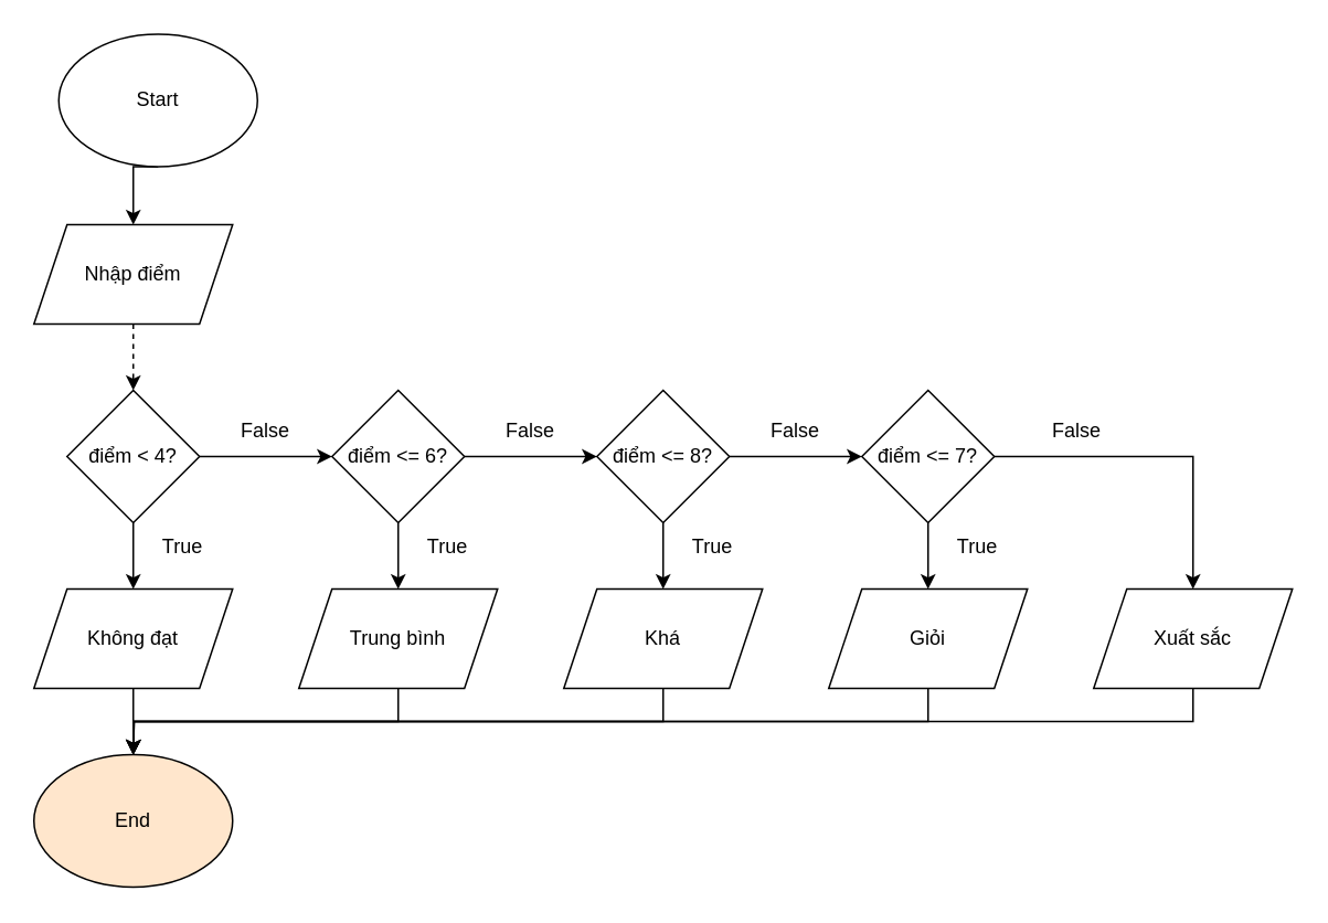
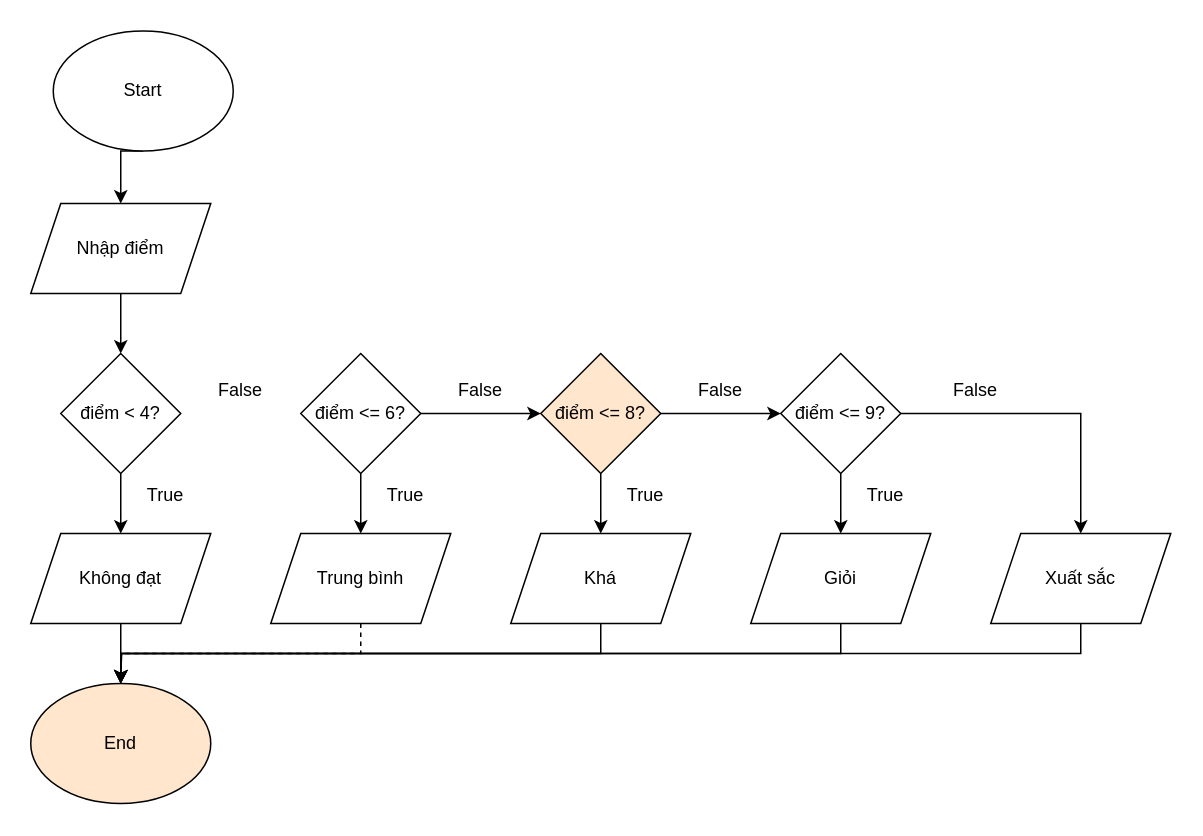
  <mxCell id="0" />
  <mxCell id="1" parent="0" />
  <mxCell id="2" style="edgeStyle=orthogonalEdgeStyle;rounded=0;orthogonalLoop=1;jettySize=auto;html=1;exitX=0.5;exitY=1;exitDx=0;exitDy=0;entryX=0.5;entryY=0;entryDx=0;entryDy=0;" edge="1" parent="1" source="3" target="5"><mxGeometry relative="1" as="geometry" /></mxCell>
  <mxCell id="3" value="Start" style="ellipse;whiteSpace=wrap;html=1;" vertex="1" parent="1"><mxGeometry x="35" y="20" width="120" height="80" as="geometry" /></mxCell>
- <mxCell id="4" style="edgeStyle=orthogonalEdgeStyle;rounded=0;orthogonalLoop=1;jettySize=auto;html=1;exitX=0.5;exitY=1;exitDx=0;exitDy=0;entryX=0.5;entryY=0;entryDx=0;entryDy=0;dashed=1;" edge="1" parent="1" source="5" target="8"><mxGeometry relative="1" as="geometry" /></mxCell>
+ <mxCell id="4" style="edgeStyle=orthogonalEdgeStyle;rounded=0;orthogonalLoop=1;jettySize=auto;html=1;exitX=0.5;exitY=1;exitDx=0;exitDy=0;entryX=0.5;entryY=0;entryDx=0;entryDy=0;" edge="1" parent="1" source="5" target="8"><mxGeometry relative="1" as="geometry" /></mxCell>
  <mxCell id="5" value="Nhập điểm" style="shape=parallelogram;perimeter=parallelogramPerimeter;whiteSpace=wrap;html=1;fixedSize=1;" vertex="1" parent="1"><mxGeometry x="20" y="135" width="120" height="60" as="geometry" /></mxCell>
  <mxCell id="6" style="edgeStyle=orthogonalEdgeStyle;rounded=0;orthogonalLoop=1;jettySize=auto;html=1;exitX=0.5;exitY=1;exitDx=0;exitDy=0;entryX=0.5;entryY=0;entryDx=0;entryDy=0;" edge="1" parent="1" source="8" target="10"><mxGeometry relative="1" as="geometry" /></mxCell>
- <mxCell id="7" style="edgeStyle=orthogonalEdgeStyle;rounded=0;orthogonalLoop=1;jettySize=auto;html=1;exitX=1;exitY=0.5;exitDx=0;exitDy=0;entryX=0;entryY=0.5;entryDx=0;entryDy=0;" edge="1" parent="1" source="8" target="13"><mxGeometry relative="1" as="geometry" /></mxCell>
  <mxCell id="8" value="điểm &amp;lt; 4?" style="rhombus;whiteSpace=wrap;html=1;" vertex="1" parent="1"><mxGeometry x="40" y="235" width="80" height="80" as="geometry" /></mxCell>
  <mxCell id="9" style="edgeStyle=orthogonalEdgeStyle;rounded=0;orthogonalLoop=1;jettySize=auto;html=1;exitX=0.5;exitY=1;exitDx=0;exitDy=0;entryX=0.5;entryY=0;entryDx=0;entryDy=0;" edge="1" parent="1" source="10" target="28"><mxGeometry relative="1" as="geometry" /></mxCell>
  <mxCell id="10" value="Không đạt" style="shape=parallelogram;perimeter=parallelogramPerimeter;whiteSpace=wrap;html=1;fixedSize=1;" vertex="1" parent="1"><mxGeometry x="20" y="355" width="120" height="60" as="geometry" /></mxCell>
  <mxCell id="11" style="edgeStyle=orthogonalEdgeStyle;rounded=0;orthogonalLoop=1;jettySize=auto;html=1;exitX=0.5;exitY=1;exitDx=0;exitDy=0;entryX=0.5;entryY=0;entryDx=0;entryDy=0;" edge="1" parent="1" source="13" target="15"><mxGeometry relative="1" as="geometry" /></mxCell>
  <mxCell id="12" style="edgeStyle=orthogonalEdgeStyle;rounded=0;orthogonalLoop=1;jettySize=auto;html=1;exitX=1;exitY=0.5;exitDx=0;exitDy=0;entryX=0;entryY=0.5;entryDx=0;entryDy=0;" edge="1" parent="1" source="13" target="18"><mxGeometry relative="1" as="geometry" /></mxCell>
  <mxCell id="13" value="điểm &amp;lt;= 6?" style="rhombus;whiteSpace=wrap;html=1;" vertex="1" parent="1"><mxGeometry x="200" y="235" width="80" height="80" as="geometry" /></mxCell>
- <mxCell id="14" style="edgeStyle=orthogonalEdgeStyle;rounded=0;orthogonalLoop=1;jettySize=auto;html=1;exitX=0.5;exitY=1;exitDx=0;exitDy=0;entryX=0.5;entryY=0;entryDx=0;entryDy=0;" edge="1" parent="1" source="15" target="28"><mxGeometry relative="1" as="geometry" /></mxCell>
+ <mxCell id="14" style="edgeStyle=orthogonalEdgeStyle;rounded=0;orthogonalLoop=1;jettySize=auto;html=1;exitX=0.5;exitY=1;exitDx=0;exitDy=0;entryX=0.5;entryY=0;entryDx=0;entryDy=0;dashed=1;" edge="1" parent="1" source="15" target="28"><mxGeometry relative="1" as="geometry" /></mxCell>
  <mxCell id="15" value="Trung bình" style="shape=parallelogram;perimeter=parallelogramPerimeter;whiteSpace=wrap;html=1;fixedSize=1;" vertex="1" parent="1"><mxGeometry x="180" y="355" width="120" height="60" as="geometry" /></mxCell>
  <mxCell id="16" style="edgeStyle=orthogonalEdgeStyle;rounded=0;orthogonalLoop=1;jettySize=auto;html=1;exitX=1;exitY=0.5;exitDx=0;exitDy=0;entryX=0;entryY=0.5;entryDx=0;entryDy=0;" edge="1" parent="1" source="18" target="22"><mxGeometry relative="1" as="geometry" /></mxCell>
  <mxCell id="17" style="edgeStyle=orthogonalEdgeStyle;rounded=0;orthogonalLoop=1;jettySize=auto;html=1;exitX=0.5;exitY=1;exitDx=0;exitDy=0;entryX=0.5;entryY=0;entryDx=0;entryDy=0;" edge="1" parent="1" source="18" target="20"><mxGeometry relative="1" as="geometry" /></mxCell>
- <mxCell id="18" value="điểm &amp;lt;= 8?" style="rhombus;whiteSpace=wrap;html=1;" vertex="1" parent="1"><mxGeometry x="360" y="235" width="80" height="80" as="geometry" /></mxCell>
+ <mxCell id="18" value="điểm &amp;lt;= 8?" style="rhombus;whiteSpace=wrap;html=1;fillColor=#ffe6cc;" vertex="1" parent="1"><mxGeometry x="360" y="235" width="80" height="80" as="geometry" /></mxCell>
  <mxCell id="19" style="edgeStyle=orthogonalEdgeStyle;rounded=0;orthogonalLoop=1;jettySize=auto;html=1;exitX=0.5;exitY=1;exitDx=0;exitDy=0;entryX=0.5;entryY=0;entryDx=0;entryDy=0;" edge="1" parent="1" source="20" target="28"><mxGeometry relative="1" as="geometry" /></mxCell>
  <mxCell id="20" value="Khá" style="shape=parallelogram;perimeter=parallelogramPerimeter;whiteSpace=wrap;html=1;fixedSize=1;" vertex="1" parent="1"><mxGeometry x="340" y="355" width="120" height="60" as="geometry" /></mxCell>
  <mxCell id="21" style="edgeStyle=orthogonalEdgeStyle;rounded=0;orthogonalLoop=1;jettySize=auto;html=1;exitX=1;exitY=0.5;exitDx=0;exitDy=0;entryX=0.5;entryY=0;entryDx=0;entryDy=0;" edge="1" parent="1" source="22" target="26"><mxGeometry relative="1" as="geometry" /></mxCell>
- <mxCell id="22" value="điểm &amp;lt;= 7?" style="rhombus;whiteSpace=wrap;html=1;" vertex="1" parent="1"><mxGeometry x="520" y="235" width="80" height="80" as="geometry" /></mxCell>
+ <mxCell id="22" value="điểm &amp;lt;= 9?" style="rhombus;whiteSpace=wrap;html=1;" vertex="1" parent="1"><mxGeometry x="520" y="235" width="80" height="80" as="geometry" /></mxCell>
  <mxCell id="23" style="edgeStyle=orthogonalEdgeStyle;rounded=0;orthogonalLoop=1;jettySize=auto;html=1;exitX=0.5;exitY=1;exitDx=0;exitDy=0;" edge="1" parent="1" source="24"><mxGeometry relative="1" as="geometry"><mxPoint x="80" y="455" as="targetPoint" /></mxGeometry></mxCell>
  <mxCell id="24" value="Giỏi" style="shape=parallelogram;perimeter=parallelogramPerimeter;whiteSpace=wrap;html=1;fixedSize=1;" vertex="1" parent="1"><mxGeometry x="500" y="355" width="120" height="60" as="geometry" /></mxCell>
  <mxCell id="25" style="edgeStyle=orthogonalEdgeStyle;rounded=0;orthogonalLoop=1;jettySize=auto;html=1;exitX=0.5;exitY=1;exitDx=0;exitDy=0;" edge="1" parent="1" source="26"><mxGeometry relative="1" as="geometry"><mxPoint x="80" y="455" as="targetPoint" /></mxGeometry></mxCell>
  <mxCell id="26" value="Xuất sắc" style="shape=parallelogram;perimeter=parallelogramPerimeter;whiteSpace=wrap;html=1;fixedSize=1;" vertex="1" parent="1"><mxGeometry x="660" y="355" width="120" height="60" as="geometry" /></mxCell>
  <mxCell id="27" style="edgeStyle=orthogonalEdgeStyle;rounded=0;orthogonalLoop=1;jettySize=auto;html=1;exitX=0.5;exitY=1;exitDx=0;exitDy=0;entryX=0.5;entryY=0;entryDx=0;entryDy=0;" edge="1" parent="1" source="22" target="24"><mxGeometry relative="1" as="geometry"><mxPoint x="560" y="345" as="targetPoint" /></mxGeometry></mxCell>
  <mxCell id="28" value="End" style="ellipse;whiteSpace=wrap;html=1;fillColor=#ffe6cc;" vertex="1" parent="1"><mxGeometry x="20" y="455" width="120" height="80" as="geometry" /></mxCell>
  <mxCell id="29" value="False" style="text;html=1;align=center;verticalAlign=middle;whiteSpace=wrap;rounded=0;" vertex="1" parent="1"><mxGeometry x="130" y="245" width="60" height="30" as="geometry" /></mxCell>
  <mxCell id="30" value="True" style="text;html=1;align=center;verticalAlign=middle;whiteSpace=wrap;rounded=0;" vertex="1" parent="1"><mxGeometry x="80" y="315" width="60" height="30" as="geometry" /></mxCell>
  <mxCell id="31" value="True" style="text;html=1;align=center;verticalAlign=middle;whiteSpace=wrap;rounded=0;" vertex="1" parent="1"><mxGeometry x="240" y="315" width="60" height="30" as="geometry" /></mxCell>
  <mxCell id="32" value="True" style="text;html=1;align=center;verticalAlign=middle;whiteSpace=wrap;rounded=0;" vertex="1" parent="1"><mxGeometry x="400" y="315" width="60" height="30" as="geometry" /></mxCell>
  <mxCell id="33" value="True" style="text;html=1;align=center;verticalAlign=middle;whiteSpace=wrap;rounded=0;" vertex="1" parent="1"><mxGeometry x="560" y="315" width="60" height="30" as="geometry" /></mxCell>
  <mxCell id="34" value="False" style="text;html=1;align=center;verticalAlign=middle;whiteSpace=wrap;rounded=0;" vertex="1" parent="1"><mxGeometry x="290" y="245" width="60" height="30" as="geometry" /></mxCell>
  <mxCell id="35" value="False" style="text;html=1;align=center;verticalAlign=middle;whiteSpace=wrap;rounded=0;" vertex="1" parent="1"><mxGeometry x="450" y="245" width="60" height="30" as="geometry" /></mxCell>
  <mxCell id="36" value="False" style="text;html=1;align=center;verticalAlign=middle;whiteSpace=wrap;rounded=0;" vertex="1" parent="1"><mxGeometry x="620" y="245" width="60" height="30" as="geometry" /></mxCell>
